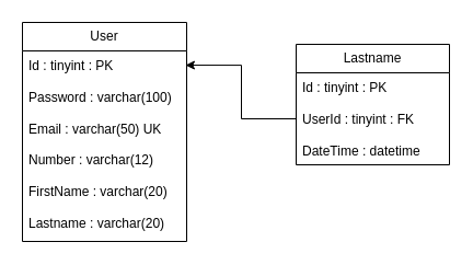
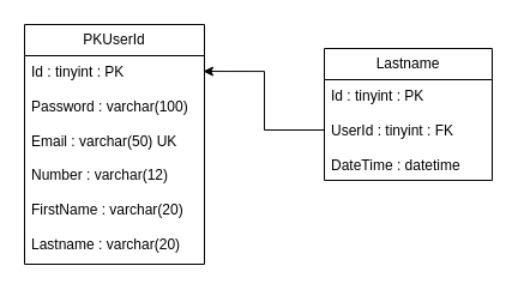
  <mxCell id="0" />
  <mxCell id="1" parent="0" />
- <mxCell id="2" value="User" style="swimlane;fontStyle=0;childLayout=stackLayout;horizontal=1;startSize=26;fillColor=none;horizontalStack=0;resizeParent=1;resizeParentMax=0;resizeLast=0;collapsible=1;marginBottom=0;whiteSpace=wrap;html=1;" vertex="1" parent="1"><mxGeometry x="20" y="20" width="150" height="200" as="geometry" /></mxCell>
+ <mxCell id="2" value="PKUserId" style="swimlane;fontStyle=0;childLayout=stackLayout;horizontal=1;startSize=26;fillColor=none;horizontalStack=0;resizeParent=1;resizeParentMax=0;resizeLast=0;collapsible=1;marginBottom=0;whiteSpace=wrap;html=1;" vertex="1" parent="1"><mxGeometry x="20" y="20" width="150" height="200" as="geometry" /></mxCell>
  <mxCell id="3" value="Id : tinyint : PK&lt;br&gt;&lt;br&gt;Password : varchar(100)&lt;br&gt;&lt;br&gt;Email : varchar(50) UK&lt;br&gt;&lt;br&gt;Number : varchar(12)&lt;br&gt;&lt;br&gt;FirstName : varchar(20)&lt;br&gt;&lt;br&gt;Lastname : varchar(20)" style="text;strokeColor=none;fillColor=none;align=left;verticalAlign=top;spacingLeft=4;spacingRight=4;overflow=hidden;rotatable=0;points=[[0,0.5],[1,0.5]];portConstraint=eastwest;whiteSpace=wrap;html=1;" vertex="1" parent="2"><mxGeometry y="26" width="150" height="174" as="geometry" /></mxCell>
  <mxCell id="4" value="Lastname" style="swimlane;fontStyle=0;childLayout=stackLayout;horizontal=1;startSize=26;fillColor=none;horizontalStack=0;resizeParent=1;resizeParentMax=0;resizeLast=0;collapsible=1;marginBottom=0;whiteSpace=wrap;html=1;" vertex="1" parent="1"><mxGeometry x="270" y="40" width="140" height="110" as="geometry"><mxRectangle x="330" y="170" width="100" height="30" as="alternateBounds" /></mxGeometry></mxCell>
  <mxCell id="5" value="Id : tinyint : PK&lt;br style=&quot;border-color: var(--border-color);&quot;&gt;&lt;br style=&quot;border-color: var(--border-color);&quot;&gt;UserId : tinyint : FK&lt;br&gt;&lt;br&gt;DateTime : datetime" style="text;strokeColor=none;fillColor=none;align=left;verticalAlign=top;spacingLeft=4;spacingRight=4;overflow=hidden;rotatable=0;points=[[0,0.5],[1,0.5]];portConstraint=eastwest;whiteSpace=wrap;html=1;" vertex="1" parent="4"><mxGeometry y="26" width="140" height="84" as="geometry" /></mxCell>
  <mxCell id="6" style="edgeStyle=orthogonalEdgeStyle;rounded=0;orthogonalLoop=1;jettySize=auto;html=1;entryX=0.993;entryY=0.075;entryDx=0;entryDy=0;entryPerimeter=0;" edge="1" parent="1" source="5" target="3"><mxGeometry relative="1" as="geometry" /></mxCell>
